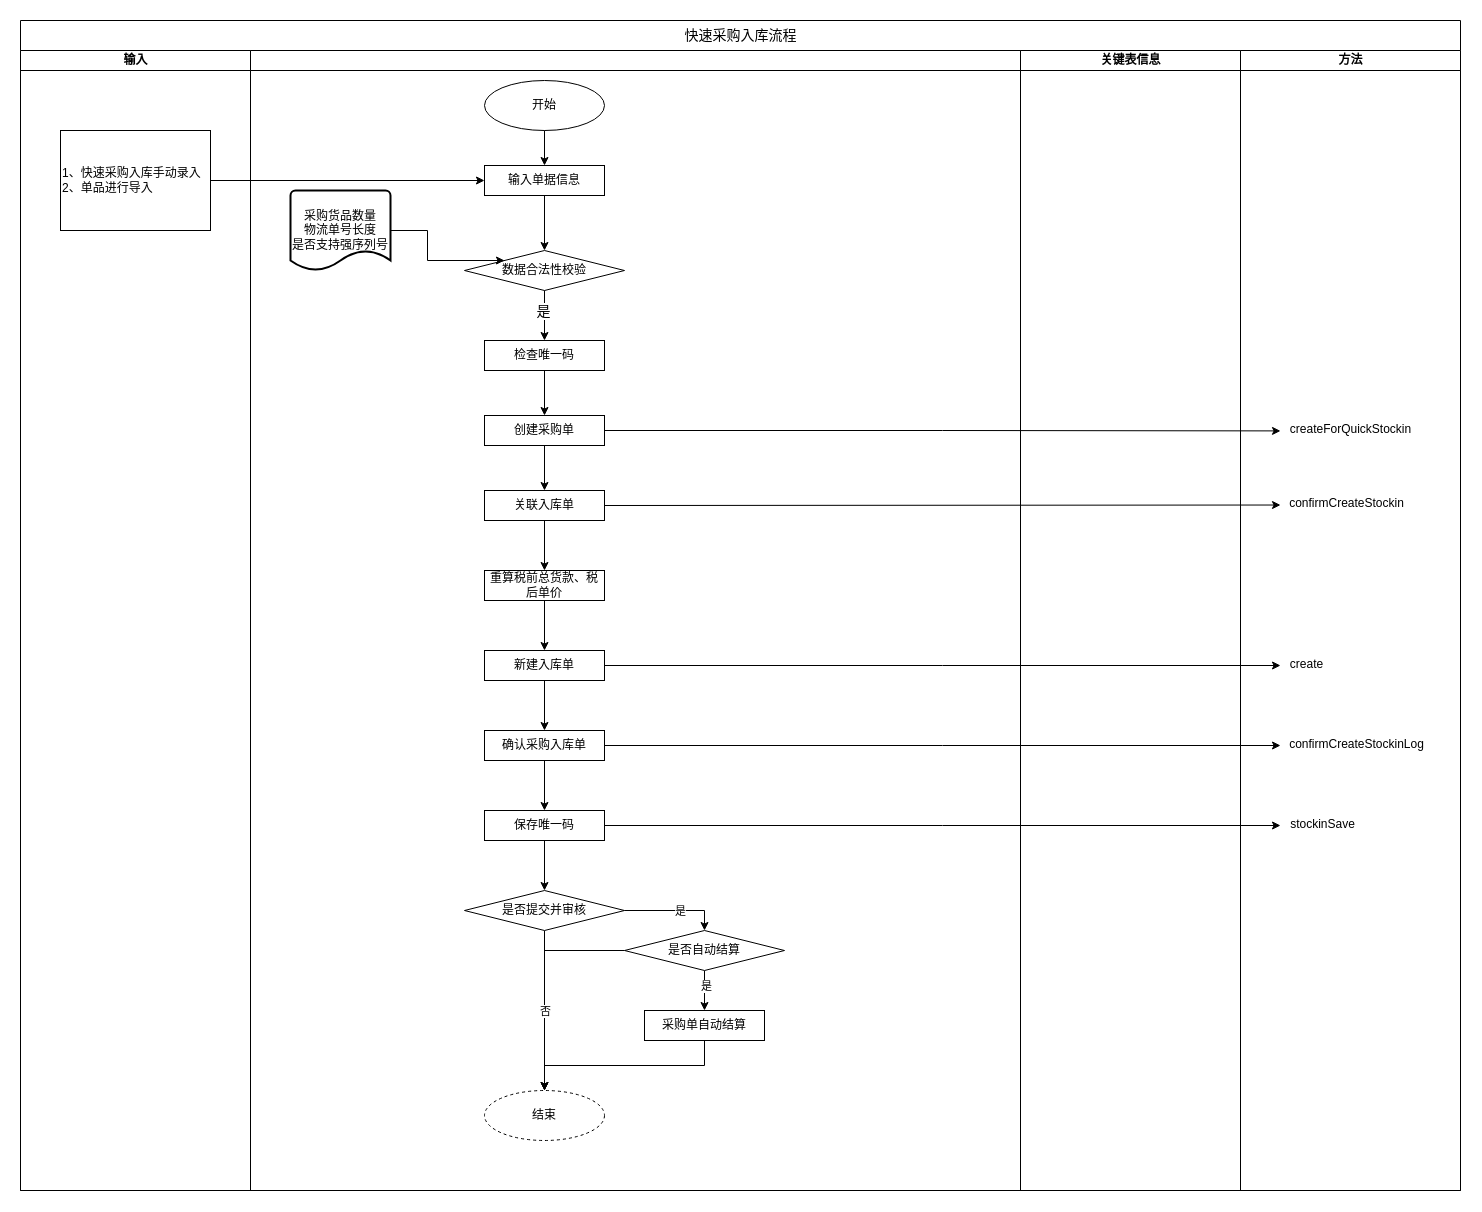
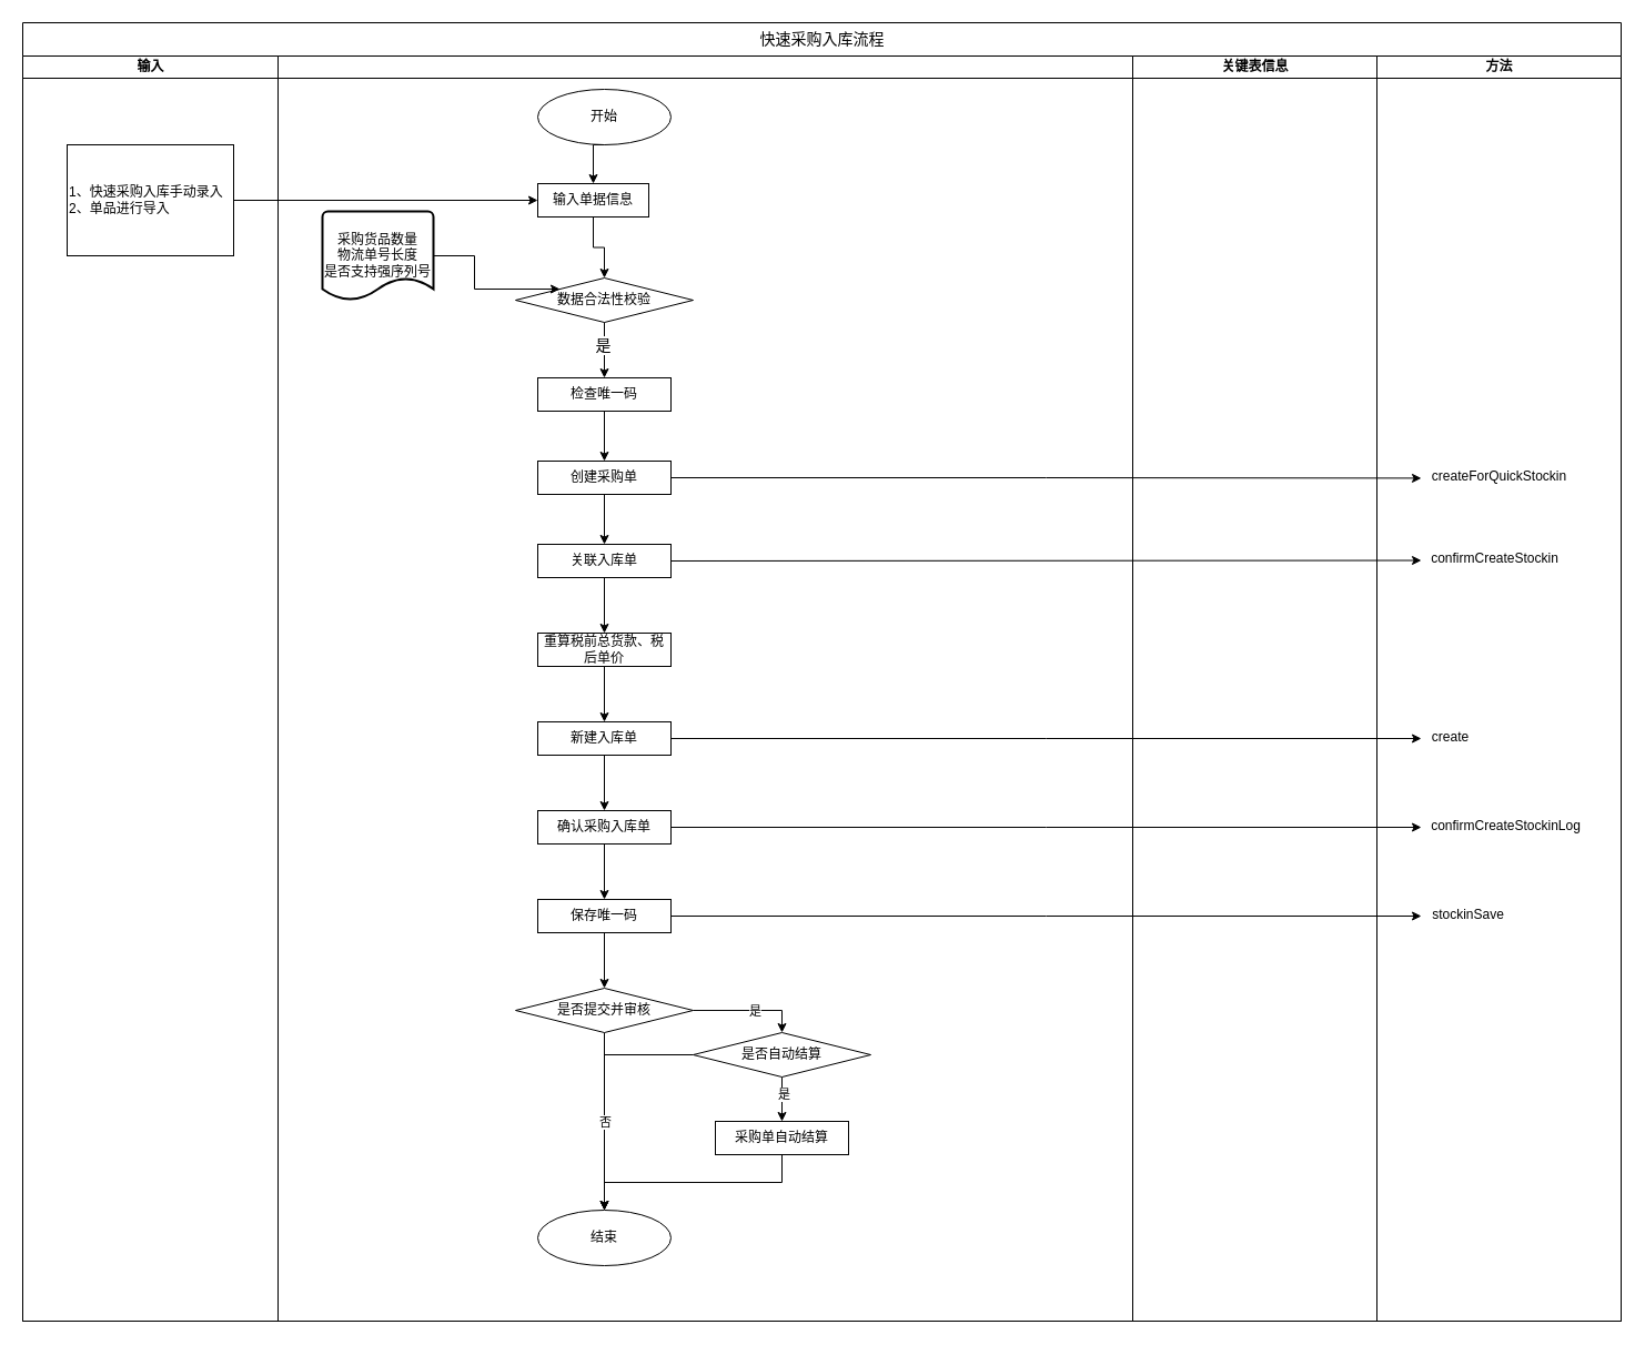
  <mxCell id="0" />
  <mxCell id="1" parent="0" />
  <mxCell id="2" value="&lt;font face=&quot;helvetica&quot;&gt;&lt;span style=&quot;font-size: 14px ; font-weight: 400 ; background-color: rgb(255 , 255 , 255)&quot;&gt;快速采购入库流程&lt;/span&gt;&lt;/font&gt;" style="swimlane;html=1;childLayout=stackLayout;startSize=30;rounded=0;shadow=0;labelBackgroundColor=none;strokeWidth=1;fontFamily=Verdana;fontSize=8;align=center;" parent="1" vertex="1"><mxGeometry x="20" y="20" width="1440" height="1170" as="geometry"><mxRectangle x="170" y="140" width="100" height="30" as="alternateBounds" /></mxGeometry></mxCell>
  <mxCell id="3" value="输入" style="swimlane;html=1;startSize=20;" parent="2" vertex="1"><mxGeometry y="30" width="230" height="1140" as="geometry"><mxRectangle y="30" width="30" height="1180" as="alternateBounds" /></mxGeometry></mxCell>
  <mxCell id="4" value="1、快速采购入库手动录入&lt;br&gt;2、单品进行导入" style="rounded=0;whiteSpace=wrap;html=1;align=left;" parent="3" vertex="1"><mxGeometry x="40" y="80" width="150" height="100" as="geometry" /></mxCell>
  <mxCell id="5" value="&lt;br&gt;&lt;br&gt;" style="swimlane;html=1;startSize=20;" parent="2" vertex="1"><mxGeometry x="230" y="30" width="990" height="1140" as="geometry" /></mxCell>
  <mxCell id="6" value="开始" style="ellipse;whiteSpace=wrap;html=1;" parent="5" vertex="1"><mxGeometry x="234" y="30" width="120" height="50" as="geometry" /></mxCell>
  <mxCell id="7" value="数据合法性校验" style="rhombus;whiteSpace=wrap;html=1;" parent="5" vertex="1"><mxGeometry x="214" y="200" width="160" height="40" as="geometry" /></mxCell>
  <mxCell id="8" style="edgeStyle=orthogonalEdgeStyle;rounded=0;orthogonalLoop=1;jettySize=auto;html=1;exitX=0.5;exitY=1;exitDx=0;exitDy=0;entryX=0.5;entryY=0;entryDx=0;entryDy=0;" parent="5" source="7" target="12" edge="1"><mxGeometry relative="1" as="geometry"><Array as="points" /><mxPoint x="294" y="294" as="targetPoint" /></mxGeometry></mxCell>
  <mxCell id="9" value="&lt;span style=&quot;color: rgba(0 , 0 , 0 , 0) ; font-family: monospace ; font-size: 0px ; background-color: rgb(248 , 249 , 250)&quot;&gt;%3CmxGraphModel%3E%3Croot%3E%3CmxCell%20id%3D%220%22%2F%3E%3CmxCell%20id%3D%221%22%20parent%3D%220%22%2F%3E%3CmxCell%20id%3D%222%22%20value%3D%22%26lt%3Bfont%20style%3D%26quot%3Bfont-size%3A%2014px%26quot%3B%26gt%3B%E6%98%AF%26lt%3B%2Ffont%26gt%3B%22%20style%3D%22edgeLabel%3Bhtml%3D1%3Balign%3Dcenter%3BverticalAlign%3Dmiddle%3Bresizable%3D0%3Bpoints%3D%5B%5D%3B%22%20vertex%3D%221%22%20connectable%3D%220%22%20parent%3D%221%22%3E%3CmxGeometry%20x%3D%22967%22%20y%3D%221189%22%20as%3D%22geometry%22%2F%3E%3C%2FmxCell%3E%3C%2Froot%3E%3C%2FmxGraphModel%3E&lt;/span&gt;" style="edgeLabel;html=1;align=center;verticalAlign=middle;resizable=0;points=[];" parent="8" vertex="1" connectable="0"><mxGeometry x="-0.22" y="1" relative="1" as="geometry"><mxPoint as="offset" /></mxGeometry></mxCell>
  <mxCell id="10" value="&lt;span style=&quot;font-size: 14px&quot;&gt;是&lt;/span&gt;" style="edgeLabel;html=1;align=center;verticalAlign=middle;resizable=0;points=[];" parent="8" vertex="1" connectable="0"><mxGeometry x="-0.22" y="-2" relative="1" as="geometry"><mxPoint as="offset" /></mxGeometry></mxCell>
  <mxCell id="11" style="edgeStyle=orthogonalEdgeStyle;rounded=0;orthogonalLoop=1;jettySize=auto;html=1;exitX=0.5;exitY=1;exitDx=0;exitDy=0;entryX=0.5;entryY=0;entryDx=0;entryDy=0;" parent="5" source="12" target="20" edge="1"><mxGeometry relative="1" as="geometry" /></mxCell>
  <mxCell id="12" value="检查唯一码" style="rounded=0;whiteSpace=wrap;html=1;" parent="5" vertex="1"><mxGeometry x="234" y="290" width="120" height="30" as="geometry" /></mxCell>
  <mxCell id="13" value="采购货品数量&lt;br&gt;物流单号长度&lt;br&gt;是否支持强序列号" style="strokeWidth=2;html=1;shape=mxgraph.flowchart.document2;whiteSpace=wrap;size=0.25;" parent="5" vertex="1"><mxGeometry x="40" y="140" width="100" height="80" as="geometry" /></mxCell>
  <mxCell id="14" style="edgeStyle=orthogonalEdgeStyle;rounded=0;orthogonalLoop=1;jettySize=auto;html=1;exitX=1;exitY=0.5;exitDx=0;exitDy=0;exitPerimeter=0;entryX=0;entryY=0;entryDx=0;entryDy=0;" parent="5" source="13" target="7" edge="1"><mxGeometry relative="1" as="geometry" /></mxCell>
  <mxCell id="15" value="关键表信息" style="swimlane;html=1;startSize=20;" parent="5" vertex="1"><mxGeometry x="770" width="220" height="1140" as="geometry" /></mxCell>
- <mxCell id="16" value="输入单据信息" style="rounded=0;whiteSpace=wrap;html=1;" parent="5" vertex="1"><mxGeometry x="234" y="115" width="120" height="30" as="geometry" /></mxCell>
+ <mxCell id="16" value="输入单据信息" style="rounded=0;whiteSpace=wrap;html=1;" parent="5" vertex="1"><mxGeometry x="234" y="115" width="100" height="30" as="geometry" /></mxCell>
  <mxCell id="17" style="edgeStyle=orthogonalEdgeStyle;rounded=0;orthogonalLoop=1;jettySize=auto;html=1;exitX=0.5;exitY=1;exitDx=0;exitDy=0;entryX=0.5;entryY=0;entryDx=0;entryDy=0;" parent="5" source="6" target="16" edge="1"><mxGeometry relative="1" as="geometry" /></mxCell>
  <mxCell id="18" style="edgeStyle=orthogonalEdgeStyle;rounded=0;orthogonalLoop=1;jettySize=auto;html=1;exitX=0.5;exitY=1;exitDx=0;exitDy=0;entryX=0.5;entryY=0;entryDx=0;entryDy=0;" parent="5" source="16" target="7" edge="1"><mxGeometry relative="1" as="geometry" /></mxCell>
  <mxCell id="19" style="edgeStyle=orthogonalEdgeStyle;rounded=0;orthogonalLoop=1;jettySize=auto;html=1;exitX=0.5;exitY=1;exitDx=0;exitDy=0;entryX=0.5;entryY=0;entryDx=0;entryDy=0;" parent="5" source="20" target="22" edge="1"><mxGeometry relative="1" as="geometry" /></mxCell>
  <mxCell id="20" value="创建采购单" style="rounded=0;whiteSpace=wrap;html=1;" parent="5" vertex="1"><mxGeometry x="234" y="365" width="120" height="30" as="geometry" /></mxCell>
  <mxCell id="21" style="edgeStyle=orthogonalEdgeStyle;rounded=0;orthogonalLoop=1;jettySize=auto;html=1;exitX=0.5;exitY=1;exitDx=0;exitDy=0;entryX=0.5;entryY=0;entryDx=0;entryDy=0;" parent="5" source="22" target="24" edge="1"><mxGeometry relative="1" as="geometry" /></mxCell>
  <mxCell id="22" value="关联入库单" style="rounded=0;whiteSpace=wrap;html=1;" parent="5" vertex="1"><mxGeometry x="234" y="440" width="120" height="30" as="geometry" /></mxCell>
  <mxCell id="23" style="edgeStyle=orthogonalEdgeStyle;rounded=0;orthogonalLoop=1;jettySize=auto;html=1;exitX=0.5;exitY=1;exitDx=0;exitDy=0;" parent="5" source="24" target="26" edge="1"><mxGeometry relative="1" as="geometry" /></mxCell>
  <mxCell id="24" value="重算税前总货款、税后单价" style="rounded=0;whiteSpace=wrap;html=1;" parent="5" vertex="1"><mxGeometry x="234" y="520" width="120" height="30" as="geometry" /></mxCell>
  <mxCell id="25" style="edgeStyle=orthogonalEdgeStyle;rounded=0;orthogonalLoop=1;jettySize=auto;html=1;exitX=0.5;exitY=1;exitDx=0;exitDy=0;entryX=0.5;entryY=0;entryDx=0;entryDy=0;" parent="5" source="26" target="28" edge="1"><mxGeometry relative="1" as="geometry" /></mxCell>
  <mxCell id="26" value="新建入库单" style="rounded=0;whiteSpace=wrap;html=1;" parent="5" vertex="1"><mxGeometry x="234" y="600" width="120" height="30" as="geometry" /></mxCell>
  <mxCell id="27" style="edgeStyle=orthogonalEdgeStyle;rounded=0;orthogonalLoop=1;jettySize=auto;html=1;exitX=0.5;exitY=1;exitDx=0;exitDy=0;" parent="5" source="28" target="30" edge="1"><mxGeometry relative="1" as="geometry" /></mxCell>
  <mxCell id="28" value="确认采购入库单" style="rounded=0;whiteSpace=wrap;html=1;" parent="5" vertex="1"><mxGeometry x="234" y="680" width="120" height="30" as="geometry" /></mxCell>
  <mxCell id="29" style="edgeStyle=orthogonalEdgeStyle;rounded=0;orthogonalLoop=1;jettySize=auto;html=1;exitX=0.5;exitY=1;exitDx=0;exitDy=0;" parent="5" source="30" target="34" edge="1"><mxGeometry relative="1" as="geometry" /></mxCell>
  <mxCell id="30" value="保存唯一码" style="rounded=0;whiteSpace=wrap;html=1;" parent="5" vertex="1"><mxGeometry x="234" y="760" width="120" height="30" as="geometry" /></mxCell>
  <mxCell id="31" style="edgeStyle=orthogonalEdgeStyle;rounded=0;orthogonalLoop=1;jettySize=auto;html=1;exitX=1;exitY=0.5;exitDx=0;exitDy=0;entryX=0.5;entryY=0;entryDx=0;entryDy=0;" parent="5" source="34" target="39" edge="1"><mxGeometry relative="1" as="geometry" /></mxCell>
  <mxCell id="32" value="是" style="edgeLabel;html=1;align=center;verticalAlign=middle;resizable=0;points=[];" parent="31" vertex="1" connectable="0"><mxGeometry x="0.109" relative="1" as="geometry"><mxPoint as="offset" /></mxGeometry></mxCell>
  <mxCell id="33" style="edgeStyle=orthogonalEdgeStyle;rounded=0;orthogonalLoop=1;jettySize=auto;html=1;exitX=0.5;exitY=1;exitDx=0;exitDy=0;entryX=0.5;entryY=0;entryDx=0;entryDy=0;" parent="5" source="34" target="40" edge="1"><mxGeometry relative="1" as="geometry" /></mxCell>
  <mxCell id="34" value="是否提交并审核" style="rhombus;whiteSpace=wrap;html=1;" parent="5" vertex="1"><mxGeometry x="214" y="840" width="160" height="40" as="geometry" /></mxCell>
  <mxCell id="35" style="edgeStyle=orthogonalEdgeStyle;rounded=0;orthogonalLoop=1;jettySize=auto;html=1;exitX=0.5;exitY=1;exitDx=0;exitDy=0;entryX=0.5;entryY=0;entryDx=0;entryDy=0;" parent="5" source="39" target="42" edge="1"><mxGeometry relative="1" as="geometry"><mxPoint x="454" y="1025" as="targetPoint" /><Array as="points" /></mxGeometry></mxCell>
  <mxCell id="36" value="是" style="edgeLabel;html=1;align=center;verticalAlign=middle;resizable=0;points=[];" parent="35" vertex="1" connectable="0"><mxGeometry x="-0.258" y="1" relative="1" as="geometry"><mxPoint as="offset" /></mxGeometry></mxCell>
  <mxCell id="37" style="edgeStyle=orthogonalEdgeStyle;rounded=0;orthogonalLoop=1;jettySize=auto;html=1;exitX=0;exitY=0.5;exitDx=0;exitDy=0;entryX=0.5;entryY=0;entryDx=0;entryDy=0;" parent="5" source="39" target="40" edge="1"><mxGeometry relative="1" as="geometry" /></mxCell>
  <mxCell id="38" value="否" style="edgeLabel;html=1;align=center;verticalAlign=middle;resizable=0;points=[];" parent="37" vertex="1" connectable="0"><mxGeometry x="0.5" y="-1" relative="1" as="geometry"><mxPoint x="1" y="-25" as="offset" /></mxGeometry></mxCell>
  <mxCell id="39" value="是否自动结算" style="rhombus;whiteSpace=wrap;html=1;" parent="5" vertex="1"><mxGeometry x="374" y="880" width="160" height="40" as="geometry" /></mxCell>
- <mxCell id="40" value="结束" style="ellipse;whiteSpace=wrap;html=1;dashed=1;" parent="5" vertex="1"><mxGeometry x="234" y="1040" width="120" height="50" as="geometry" /></mxCell>
+ <mxCell id="40" value="结束" style="ellipse;whiteSpace=wrap;html=1;" parent="5" vertex="1"><mxGeometry x="234" y="1040" width="120" height="50" as="geometry" /></mxCell>
  <mxCell id="41" style="edgeStyle=orthogonalEdgeStyle;rounded=0;orthogonalLoop=1;jettySize=auto;html=1;exitX=0.5;exitY=1;exitDx=0;exitDy=0;entryX=0.5;entryY=0;entryDx=0;entryDy=0;" parent="5" source="42" target="40" edge="1"><mxGeometry relative="1" as="geometry" /></mxCell>
  <mxCell id="42" value="采购单自动结算" style="rounded=0;whiteSpace=wrap;html=1;" parent="5" vertex="1"><mxGeometry x="394" y="960" width="120" height="30" as="geometry" /></mxCell>
  <mxCell id="43" value="方法" style="swimlane;html=1;startSize=20;" parent="2" vertex="1"><mxGeometry x="1220" y="30" width="220" height="1140" as="geometry" /></mxCell>
  <mxCell id="44" value="createForQuickStockin" style="text;html=1;align=center;verticalAlign=middle;resizable=0;points=[];autosize=1;" parent="43" vertex="1"><mxGeometry x="40" y="369" width="140" height="20" as="geometry" /></mxCell>
  <mxCell id="45" value="confirmCreateStockin" style="text;html=1;align=center;verticalAlign=middle;resizable=0;points=[];autosize=1;" parent="43" vertex="1"><mxGeometry x="41" y="443" width="130" height="20" as="geometry" /></mxCell>
  <mxCell id="46" value="create" style="text;html=1;align=center;verticalAlign=middle;resizable=0;points=[];autosize=1;" parent="43" vertex="1"><mxGeometry x="41" y="604" width="50" height="20" as="geometry" /></mxCell>
  <mxCell id="47" value="confirmCreateStockinLog" style="text;html=1;align=center;verticalAlign=middle;resizable=0;points=[];autosize=1;" parent="43" vertex="1"><mxGeometry x="41" y="684" width="150" height="20" as="geometry" /></mxCell>
  <mxCell id="48" value="stockinSave" style="text;html=1;align=center;verticalAlign=middle;resizable=0;points=[];autosize=1;" parent="43" vertex="1"><mxGeometry x="42" y="764" width="80" height="20" as="geometry" /></mxCell>
  <mxCell id="49" style="edgeStyle=orthogonalEdgeStyle;rounded=0;orthogonalLoop=1;jettySize=auto;html=1;exitX=1;exitY=0.5;exitDx=0;exitDy=0;entryX=0;entryY=0.5;entryDx=0;entryDy=0;" parent="2" source="4" target="16" edge="1"><mxGeometry relative="1" as="geometry" /></mxCell>
  <mxCell id="50" style="edgeStyle=orthogonalEdgeStyle;rounded=0;orthogonalLoop=1;jettySize=auto;html=1;exitX=1;exitY=0.5;exitDx=0;exitDy=0;" parent="1" source="20" edge="1"><mxGeometry relative="1" as="geometry"><mxPoint x="1280" y="430.412" as="targetPoint" /></mxGeometry></mxCell>
  <mxCell id="51" style="edgeStyle=orthogonalEdgeStyle;rounded=0;orthogonalLoop=1;jettySize=auto;html=1;exitX=1;exitY=0.5;exitDx=0;exitDy=0;" parent="1" source="22" edge="1"><mxGeometry relative="1" as="geometry"><mxPoint x="1280" y="504.529" as="targetPoint" /></mxGeometry></mxCell>
  <mxCell id="52" style="edgeStyle=orthogonalEdgeStyle;rounded=0;orthogonalLoop=1;jettySize=auto;html=1;exitX=1;exitY=0.5;exitDx=0;exitDy=0;" parent="1" source="26" edge="1"><mxGeometry relative="1" as="geometry"><mxPoint x="1280" y="665" as="targetPoint" /></mxGeometry></mxCell>
  <mxCell id="53" style="edgeStyle=orthogonalEdgeStyle;rounded=0;orthogonalLoop=1;jettySize=auto;html=1;exitX=1;exitY=0.5;exitDx=0;exitDy=0;" parent="1" source="28" edge="1"><mxGeometry relative="1" as="geometry"><mxPoint x="1280" y="745" as="targetPoint" /></mxGeometry></mxCell>
  <mxCell id="54" style="edgeStyle=orthogonalEdgeStyle;rounded=0;orthogonalLoop=1;jettySize=auto;html=1;exitX=1;exitY=0.5;exitDx=0;exitDy=0;" parent="1" source="30" edge="1"><mxGeometry relative="1" as="geometry"><mxPoint x="1280" y="825" as="targetPoint" /></mxGeometry></mxCell>
